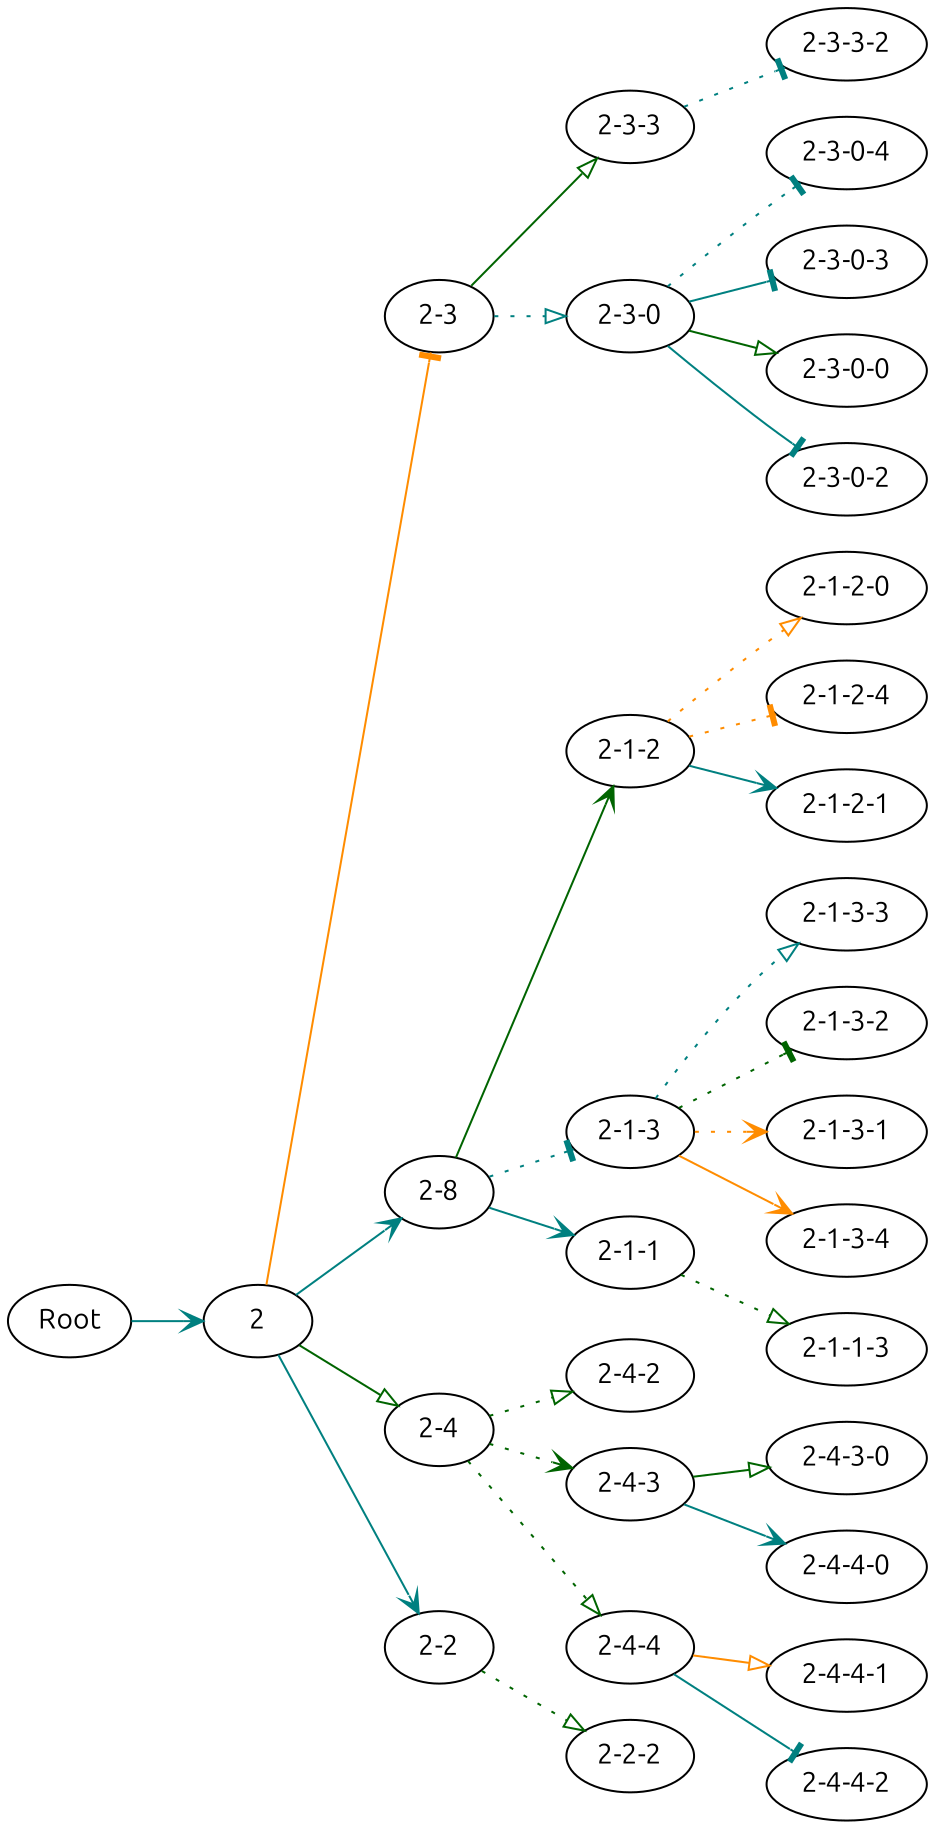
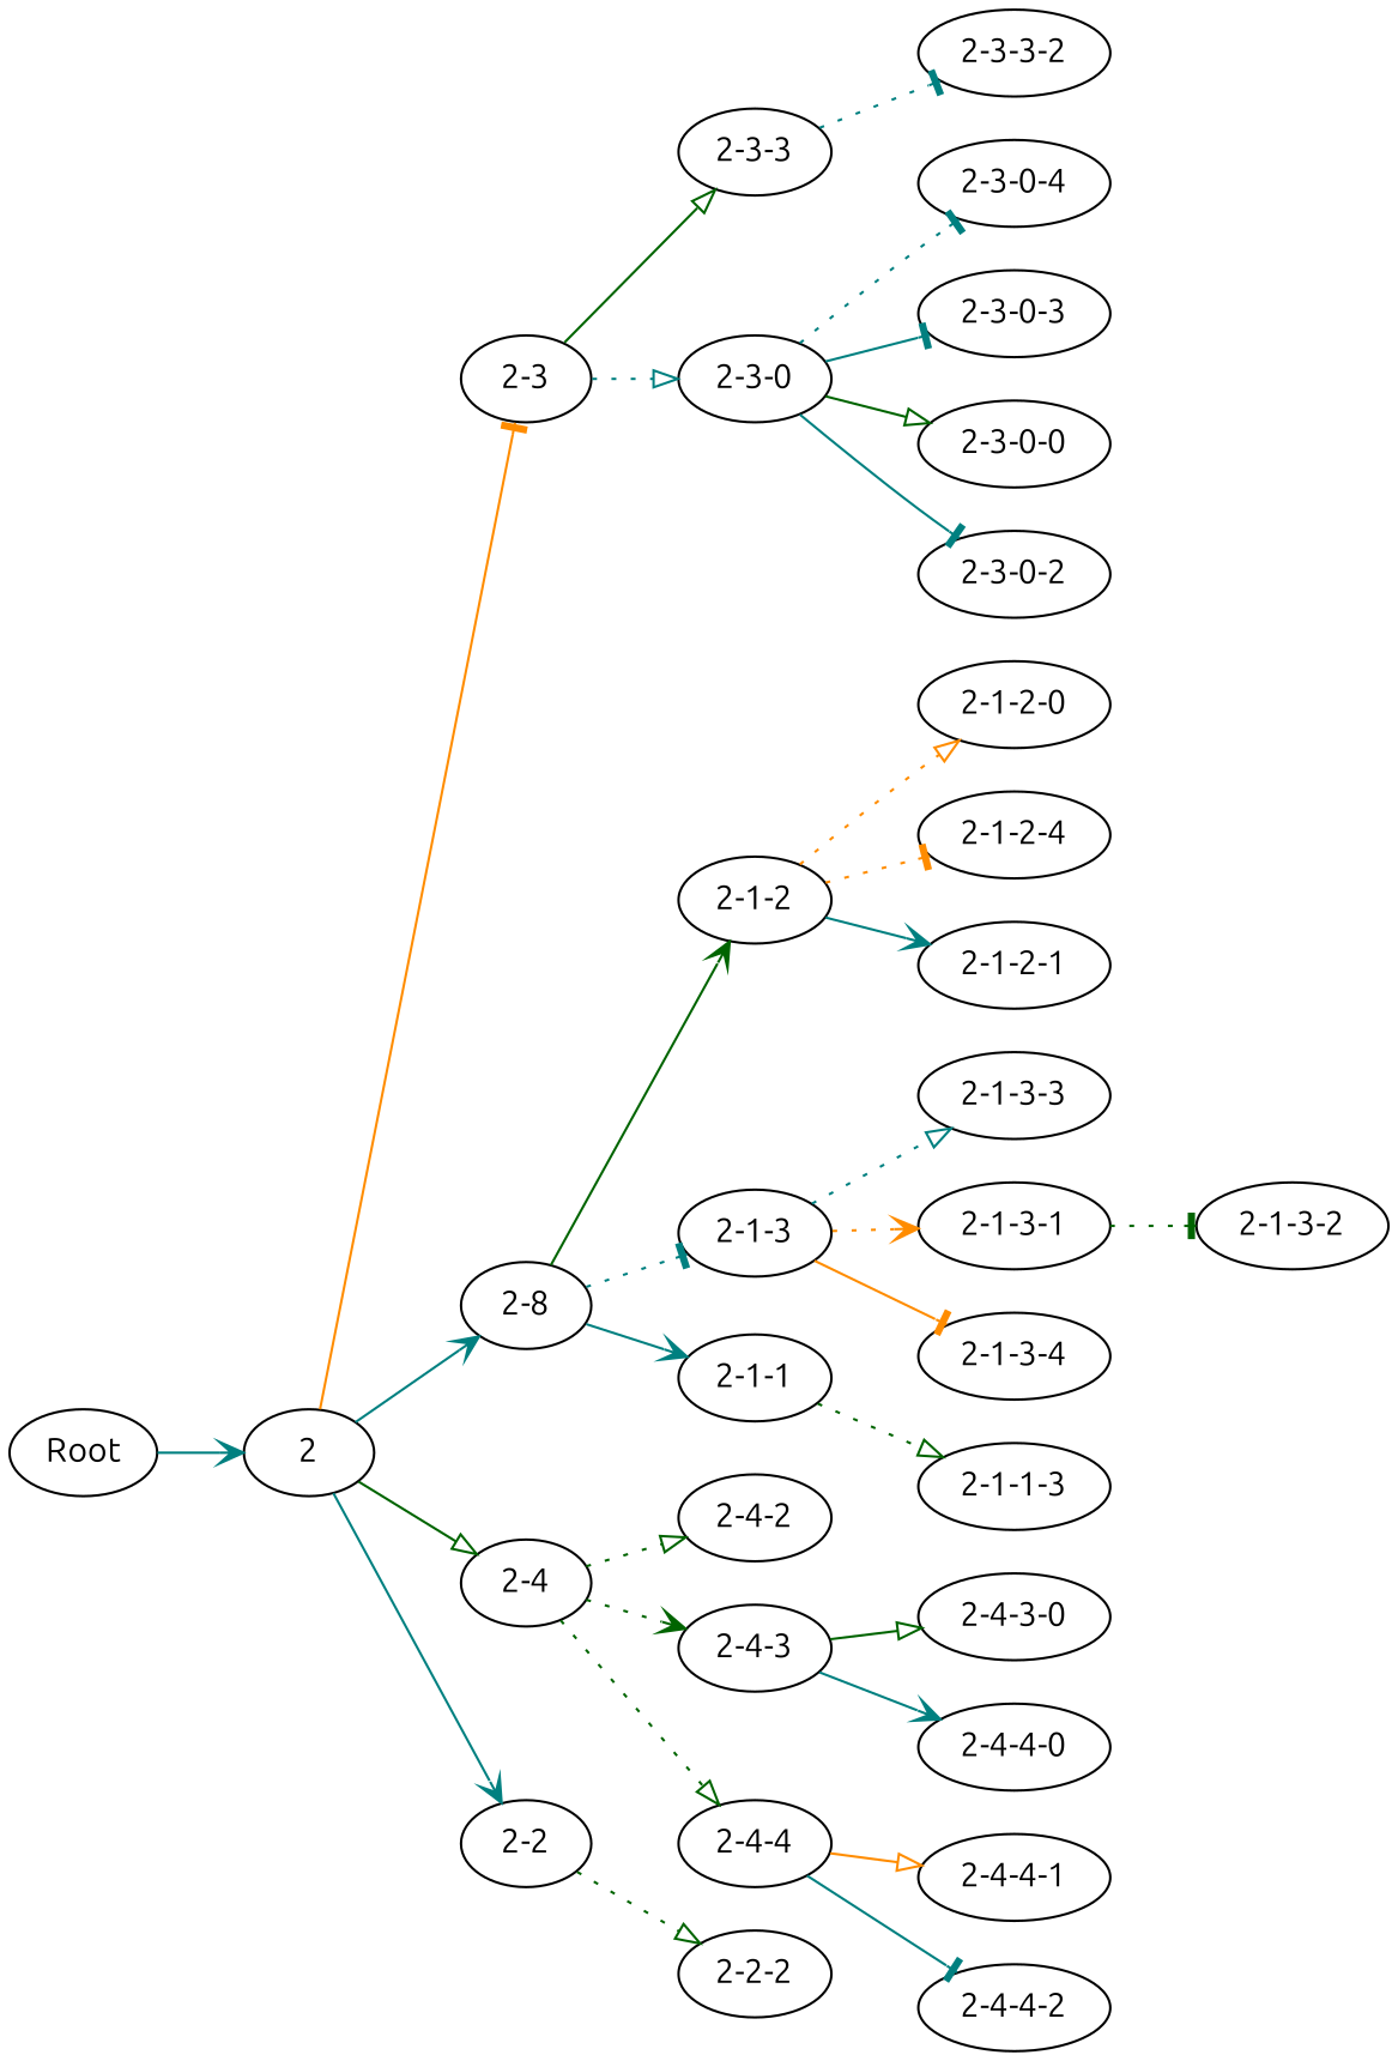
  digraph {
    fontname=Ubuntu
    rankdir=LR
    node [fontname=Ubuntu]
    edge [arrowhead=onormal color=teal fontname=Ubuntu style=solid]
    Root
    2
    "2-3"
    n4 [label="2-8"]
    "2-4"
    "2-2"
    "2-3-3"
    "2-3-0"
    "2-1-2"
    "2-1-3"
    "2-1-1"
    "2-4-2"
    "2-4-3"
    "2-4-4"
    "2-2-2"
    "2-3-3-2"
    "2-3-0-4"
    "2-3-0-3"
    "2-3-0-0"
    "2-3-0-2"
    "2-1-2-0"
    "2-1-2-4"
    "2-1-2-1"
    "2-1-3-3"
    "2-1-3-2"
    "2-1-3-1"
    "2-1-3-4"
    "2-1-1-3"
    "2-4-3-0"
    "2-4-4-0"
    "2-4-4-1"
    "2-4-4-2"
    Root -> 2 [arrowhead=vee]
    2 -> "2-3" [arrowhead=tee color=darkorange]
    2 -> n4 [arrowhead=vee]
    2 -> "2-4" [color=darkgreen]
    2 -> "2-2" [arrowhead=vee]
    "2-3" -> "2-3-3" [color=darkgreen]
    "2-3" -> "2-3-0" [style=dotted]
    n4 -> "2-1-2" [arrowhead=vee color=darkgreen]
    n4 -> "2-1-3" [arrowhead=tee style=dotted]
    n4 -> "2-1-1" [arrowhead=vee]
    "2-4" -> "2-4-2" [color=darkgreen style=dotted]
    "2-4" -> "2-4-3" [arrowhead=vee color=darkgreen style=dotted]
    "2-4" -> "2-4-4" [color=darkgreen style=dotted]
    "2-2" -> "2-2-2" [color=darkgreen style=dotted]
    "2-3-3" -> "2-3-3-2" [arrowhead=tee style=dotted]
    "2-3-0" -> "2-3-0-4" [arrowhead=tee style=dotted]
    "2-3-0" -> "2-3-0-3" [arrowhead=tee]
    "2-3-0" -> "2-3-0-0" [color=darkgreen]
    "2-3-0" -> "2-3-0-2" [arrowhead=tee]
    "2-1-2" -> "2-1-2-0" [color=darkorange style=dotted]
    "2-1-2" -> "2-1-2-4" [arrowhead=tee color=darkorange style=dotted]
    "2-1-2" -> "2-1-2-1" [arrowhead=vee]
    "2-1-3" -> "2-1-3-3" [style=dotted]
-   "2-1-3" -> "2-1-3-2" [arrowhead=tee color=darkgreen style=dotted]
+   "2-1-3-1" -> "2-1-3-2" [arrowhead=tee color=darkgreen style=dotted]
    "2-1-3" -> "2-1-3-1" [arrowhead=vee color=darkorange style=dotted]
-   "2-1-3" -> "2-1-3-4" [arrowhead=vee color=darkorange]
+   "2-1-3" -> "2-1-3-4" [arrowhead=tee color=darkorange]
    "2-1-1" -> "2-1-1-3" [color=darkgreen style=dotted]
    "2-4-3" -> "2-4-3-0" [color=darkgreen]
    "2-4-3" -> "2-4-4-0" [arrowhead=vee]
    "2-4-4" -> "2-4-4-1" [color=darkorange]
    "2-4-4" -> "2-4-4-2" [arrowhead=tee]
  }
